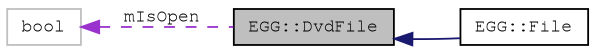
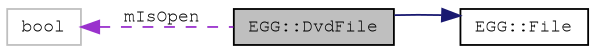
  digraph {
    rankdir=LR
    node [color=black fillcolor=white fontname=FreeMono fontsize=10 shape=record style=filled]
    edge [dir=back fontname=FreeMono fontsize=10 labelfontname=FreeMono labelfontsize=10]
    n1 [fillcolor=grey75 fontcolor=black height=0.2 label="EGG::DvdFile" width=0.4]
    n2 [height=0.2 label="EGG::File" width=0.4]
    n3 [color=grey75 height=0.2 label=bool width=0.4]
-   n1 -> n2 [color=midnightblue style=solid]
+   n2 -> n1 [color=midnightblue style=solid]
    n3 -> n1 [color=darkorchid3 label=" mIsOpen" style=dashed]
  }
